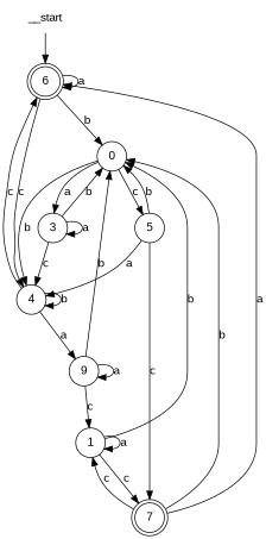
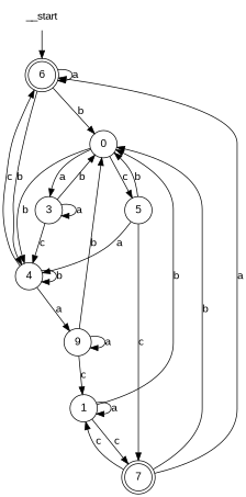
  digraph {
    fontname="Liberation Sans"
    node [fontname="Liberation Sans" shape=circle]
    edge [fontname="Liberation Sans"]
    __start [shape=none]
    n2 [label=6 shape=doublecircle]
    n3 [label=0]
    n4 [label=4]
    n5 [label=3]
    n6 [label=5]
    n7 [label=9]
    n8 [label=7 shape=doublecircle]
    n9 [label=1]
    __start -> n2
    n2 -> n2 [label=a]
    n2 -> n3 [label=b]
-   n2 -> n4 [label=c]
+   n2 -> n4 [label=b]
    n3 -> n4 [label=b]
    n3 -> n5 [label=a]
    n3 -> n6 [label=c]
    n4 -> n2 [label=c]
    n4 -> n4 [label=b]
    n4 -> n7 [label=a]
    n5 -> n3 [label=b]
    n5 -> n4 [label=c]
    n5 -> n5 [label=a]
    n6 -> n3 [label=b]
    n6 -> n4 [label=a]
    n6 -> n8 [label=c]
    n7 -> n3 [label=b]
    n7 -> n7 [label=a]
    n7 -> n9 [label=c]
    n8 -> n2 [label=a]
    n8 -> n3 [label=b]
    n8 -> n9 [label=c]
    n9 -> n3 [label=b]
    n9 -> n8 [label=c]
    n9 -> n9 [label=a]
  }
